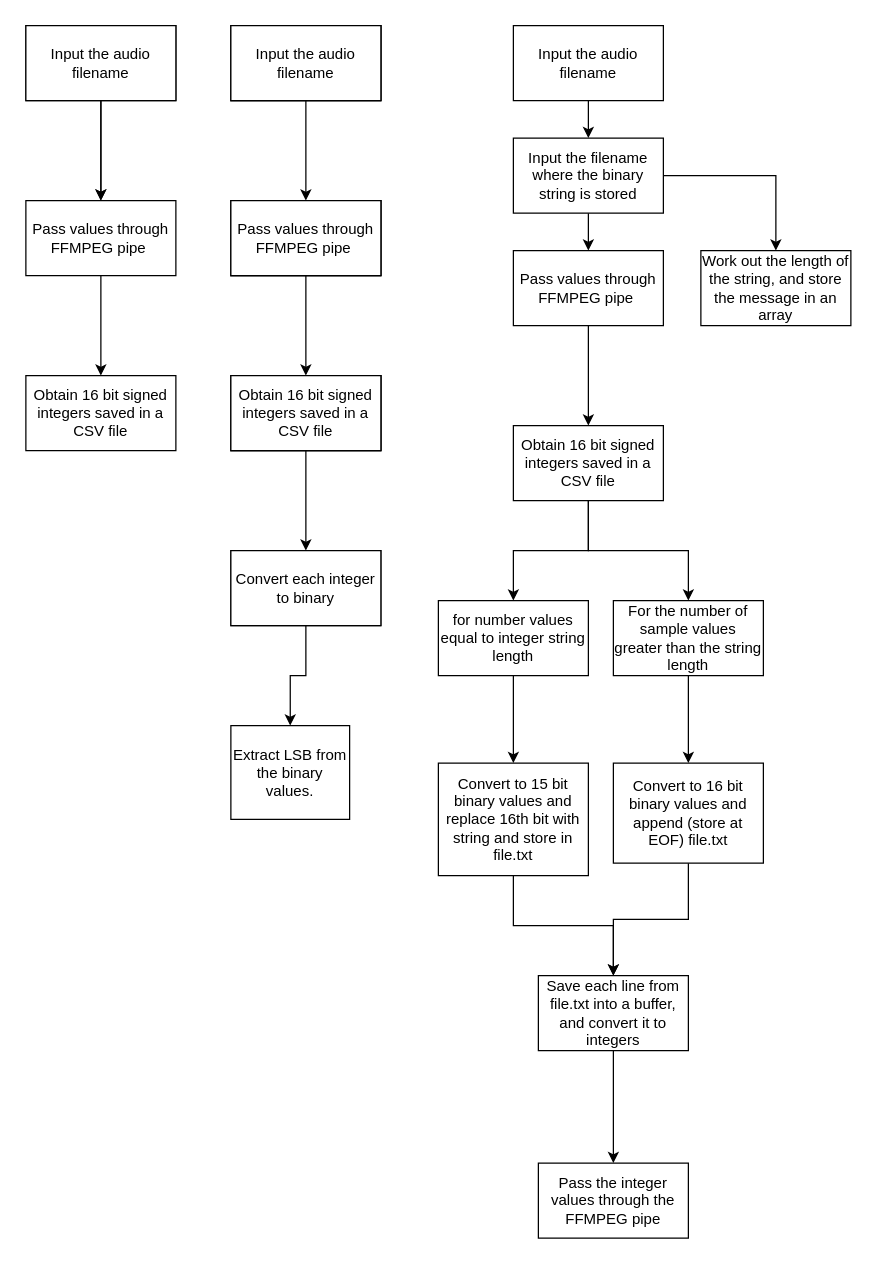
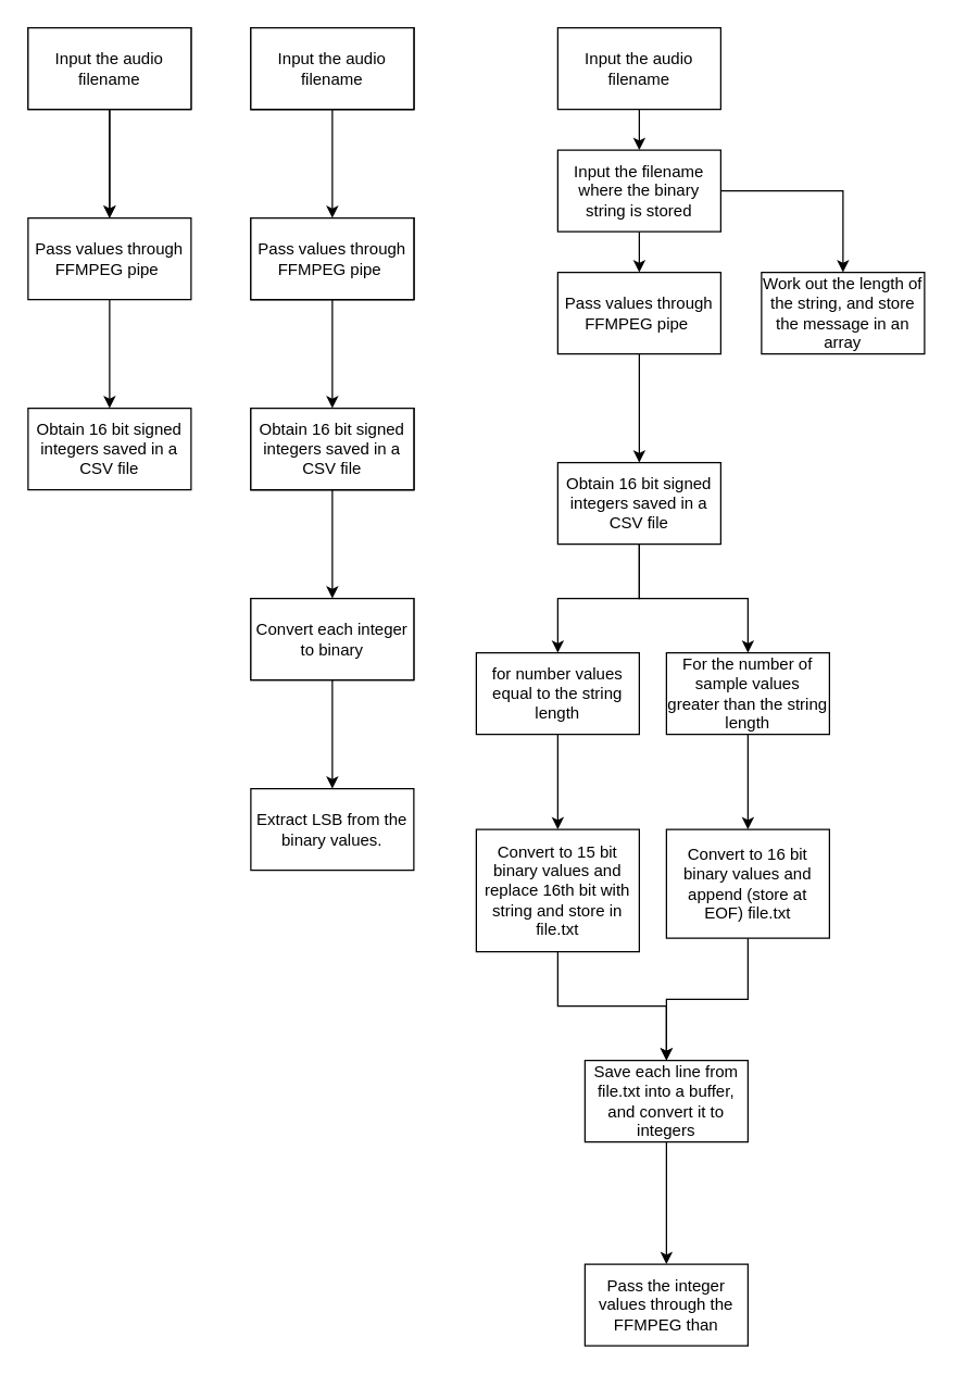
  <mxCell id="0" />
  <mxCell id="1" parent="0" />
  <mxCell id="2" value="" style="edgeStyle=orthogonalEdgeStyle;rounded=0;orthogonalLoop=1;jettySize=auto;html=1;" edge="1" parent="1" source="3" target="5"><mxGeometry relative="1" as="geometry" /></mxCell>
  <mxCell id="3" value="Input the audio filename" style="rounded=0;whiteSpace=wrap;html=1;" vertex="1" parent="1"><mxGeometry x="20" y="20" width="120" height="60" as="geometry" /></mxCell>
  <mxCell id="4" value="" style="edgeStyle=orthogonalEdgeStyle;rounded=0;orthogonalLoop=1;jettySize=auto;html=1;" edge="1" parent="1" source="5" target="6"><mxGeometry relative="1" as="geometry" /></mxCell>
  <mxCell id="5" value="&lt;span&gt;Pass values through FFMPEG pipe&amp;nbsp;&lt;/span&gt;" style="whiteSpace=wrap;html=1;rounded=0;" vertex="1" parent="1"><mxGeometry x="20" y="160" width="120" height="60" as="geometry" /></mxCell>
  <mxCell id="6" value="Obtain 16 bit signed integers saved in a CSV file" style="whiteSpace=wrap;html=1;rounded=0;" vertex="1" parent="1"><mxGeometry x="20" y="300" width="120" height="60" as="geometry" /></mxCell>
  <mxCell id="7" value="Input the audio filename" style="rounded=0;whiteSpace=wrap;html=1;" vertex="1" parent="1"><mxGeometry x="20" y="20" width="120" height="60" as="geometry" /></mxCell>
  <mxCell id="8" value="" style="edgeStyle=orthogonalEdgeStyle;rounded=0;orthogonalLoop=1;jettySize=auto;html=1;" edge="1" source="7" parent="1"><mxGeometry relative="1" as="geometry"><mxPoint x="80" y="160" as="targetPoint" /></mxGeometry></mxCell>
  <mxCell id="9" value="" style="edgeStyle=orthogonalEdgeStyle;rounded=0;orthogonalLoop=1;jettySize=auto;html=1;" edge="1" parent="1" source="10" target="12"><mxGeometry relative="1" as="geometry" /></mxCell>
  <mxCell id="10" value="&lt;span&gt;Pass values through FFMPEG pipe&amp;nbsp;&lt;/span&gt;" style="whiteSpace=wrap;html=1;rounded=0;" vertex="1" parent="1"><mxGeometry x="184" y="160" width="120" height="60" as="geometry" /></mxCell>
  <mxCell id="11" value="" style="edgeStyle=orthogonalEdgeStyle;rounded=0;orthogonalLoop=1;jettySize=auto;html=1;" edge="1" parent="1" source="12" target="16"><mxGeometry relative="1" as="geometry" /></mxCell>
  <mxCell id="12" value="Obtain 16 bit signed integers saved in a CSV file" style="whiteSpace=wrap;html=1;rounded=0;" vertex="1" parent="1"><mxGeometry x="184" y="300" width="120" height="60" as="geometry" /></mxCell>
  <mxCell id="13" value="Input the audio filename" style="rounded=0;whiteSpace=wrap;html=1;" vertex="1" parent="1"><mxGeometry x="184" y="20" width="120" height="60" as="geometry" /></mxCell>
  <mxCell id="14" value="" style="edgeStyle=orthogonalEdgeStyle;rounded=0;orthogonalLoop=1;jettySize=auto;html=1;" edge="1" parent="1" source="13"><mxGeometry relative="1" as="geometry"><mxPoint x="244" y="160" as="targetPoint" /></mxGeometry></mxCell>
  <mxCell id="15" value="" style="edgeStyle=orthogonalEdgeStyle;rounded=0;orthogonalLoop=1;jettySize=auto;html=1;" edge="1" parent="1" source="16" target="17"><mxGeometry relative="1" as="geometry" /></mxCell>
  <mxCell id="16" value="Convert each integer to binary" style="whiteSpace=wrap;html=1;rounded=0;" vertex="1" parent="1"><mxGeometry x="184" y="440" width="120" height="60" as="geometry" /></mxCell>
- <mxCell id="17" value="Extract LSB from the binary values." style="whiteSpace=wrap;html=1;rounded=0;" vertex="1" parent="1"><mxGeometry x="184" y="580" width="95" height="75" as="geometry" /></mxCell>
+ <mxCell id="17" value="Extract LSB from the binary values." style="whiteSpace=wrap;html=1;rounded=0;" vertex="1" parent="1"><mxGeometry x="184" y="580" width="120" height="60" as="geometry" /></mxCell>
  <mxCell id="18" value="Input the audio filename" style="rounded=0;whiteSpace=wrap;html=1;" vertex="1" parent="1"><mxGeometry x="184" y="20" width="120" height="60" as="geometry" /></mxCell>
  <mxCell id="19" value="&lt;span&gt;Pass values through FFMPEG pipe&amp;nbsp;&lt;/span&gt;" style="whiteSpace=wrap;html=1;rounded=0;" vertex="1" parent="1"><mxGeometry x="184" y="160" width="120" height="60" as="geometry" /></mxCell>
  <mxCell id="20" value="Obtain 16 bit signed integers saved in a CSV file" style="whiteSpace=wrap;html=1;rounded=0;" vertex="1" parent="1"><mxGeometry x="184" y="300" width="120" height="60" as="geometry" /></mxCell>
  <mxCell id="21" value="Input the audio filename" style="rounded=0;whiteSpace=wrap;html=1;" vertex="1" parent="1"><mxGeometry x="184" y="20" width="120" height="60" as="geometry" /></mxCell>
  <mxCell id="22" value="&lt;span&gt;Pass values through FFMPEG pipe&amp;nbsp;&lt;/span&gt;" style="whiteSpace=wrap;html=1;rounded=0;" vertex="1" parent="1"><mxGeometry x="184" y="160" width="120" height="60" as="geometry" /></mxCell>
  <mxCell id="23" value="Obtain 16 bit signed integers saved in a CSV file" style="whiteSpace=wrap;html=1;rounded=0;" vertex="1" parent="1"><mxGeometry x="184" y="300" width="120" height="60" as="geometry" /></mxCell>
  <mxCell id="24" value="Convert each integer to binary" style="whiteSpace=wrap;html=1;rounded=0;" vertex="1" parent="1"><mxGeometry x="184" y="440" width="120" height="60" as="geometry" /></mxCell>
  <mxCell id="25" style="edgeStyle=orthogonalEdgeStyle;rounded=0;orthogonalLoop=1;jettySize=auto;html=1;exitX=0.5;exitY=1;exitDx=0;exitDy=0;entryX=0.5;entryY=0;entryDx=0;entryDy=0;" edge="1" parent="1" source="26" target="38"><mxGeometry relative="1" as="geometry" /></mxCell>
  <mxCell id="26" value="Input the audio filename" style="rounded=0;whiteSpace=wrap;html=1;" vertex="1" parent="1"><mxGeometry x="410" y="20" width="120" height="60" as="geometry" /></mxCell>
  <mxCell id="27" value="" style="edgeStyle=orthogonalEdgeStyle;rounded=0;orthogonalLoop=1;jettySize=auto;html=1;" edge="1" parent="1" source="28" target="31"><mxGeometry relative="1" as="geometry" /></mxCell>
  <mxCell id="28" value="&lt;span&gt;Pass values through FFMPEG pipe&amp;nbsp;&lt;/span&gt;" style="whiteSpace=wrap;html=1;rounded=0;" vertex="1" parent="1"><mxGeometry x="410" y="200" width="120" height="60" as="geometry" /></mxCell>
  <mxCell id="29" value="" style="edgeStyle=orthogonalEdgeStyle;rounded=0;orthogonalLoop=1;jettySize=auto;html=1;" edge="1" parent="1" source="31" target="33"><mxGeometry relative="1" as="geometry" /></mxCell>
  <mxCell id="30" style="edgeStyle=orthogonalEdgeStyle;rounded=0;orthogonalLoop=1;jettySize=auto;html=1;exitX=0.5;exitY=1;exitDx=0;exitDy=0;entryX=0.5;entryY=0;entryDx=0;entryDy=0;" edge="1" parent="1" source="31" target="35"><mxGeometry relative="1" as="geometry" /></mxCell>
  <mxCell id="31" value="Obtain 16 bit signed integers saved in a CSV file" style="whiteSpace=wrap;html=1;rounded=0;" vertex="1" parent="1"><mxGeometry x="410" y="340" width="120" height="60" as="geometry" /></mxCell>
  <mxCell id="32" style="edgeStyle=orthogonalEdgeStyle;rounded=0;orthogonalLoop=1;jettySize=auto;html=1;exitX=0.5;exitY=1;exitDx=0;exitDy=0;entryX=0.5;entryY=0;entryDx=0;entryDy=0;" edge="1" parent="1" source="33" target="41"><mxGeometry relative="1" as="geometry" /></mxCell>
- <mxCell id="33" value="for number values equal to integer string length" style="whiteSpace=wrap;html=1;rounded=0;" vertex="1" parent="1"><mxGeometry x="350" y="480" width="120" height="60" as="geometry" /></mxCell>
+ <mxCell id="33" value="for number values equal to the string length" style="whiteSpace=wrap;html=1;rounded=0;" vertex="1" parent="1"><mxGeometry x="350" y="480" width="120" height="60" as="geometry" /></mxCell>
  <mxCell id="34" style="edgeStyle=orthogonalEdgeStyle;rounded=0;orthogonalLoop=1;jettySize=auto;html=1;entryX=0.5;entryY=0;entryDx=0;entryDy=0;" edge="1" parent="1" source="35" target="43"><mxGeometry relative="1" as="geometry"><mxPoint x="550" y="590" as="targetPoint" /></mxGeometry></mxCell>
  <mxCell id="35" value="For the number of sample values greater than the string length" style="whiteSpace=wrap;html=1;rounded=0;" vertex="1" parent="1"><mxGeometry x="490" y="480" width="120" height="60" as="geometry" /></mxCell>
  <mxCell id="36" style="edgeStyle=orthogonalEdgeStyle;rounded=0;orthogonalLoop=1;jettySize=auto;html=1;exitX=0.5;exitY=1;exitDx=0;exitDy=0;entryX=0.5;entryY=0;entryDx=0;entryDy=0;" edge="1" parent="1" source="38" target="28"><mxGeometry relative="1" as="geometry" /></mxCell>
  <mxCell id="37" style="edgeStyle=orthogonalEdgeStyle;rounded=0;orthogonalLoop=1;jettySize=auto;html=1;entryX=0.5;entryY=0;entryDx=0;entryDy=0;" edge="1" parent="1" source="38" target="39"><mxGeometry relative="1" as="geometry"><mxPoint x="620" y="210" as="targetPoint" /></mxGeometry></mxCell>
  <mxCell id="38" value="Input the filename where the binary string is stored" style="rounded=0;whiteSpace=wrap;html=1;" vertex="1" parent="1"><mxGeometry x="410" y="110" width="120" height="60" as="geometry" /></mxCell>
  <mxCell id="39" value="Work out the length of the string, and store the message in an array" style="rounded=0;whiteSpace=wrap;html=1;" vertex="1" parent="1"><mxGeometry x="560" y="200" width="120" height="60" as="geometry" /></mxCell>
  <mxCell id="40" style="edgeStyle=orthogonalEdgeStyle;rounded=0;orthogonalLoop=1;jettySize=auto;html=1;exitX=0.5;exitY=1;exitDx=0;exitDy=0;entryX=0.5;entryY=0;entryDx=0;entryDy=0;" edge="1" parent="1" source="41" target="45"><mxGeometry relative="1" as="geometry"><Array as="points"><mxPoint x="410" y="740" /><mxPoint x="490" y="740" /></Array></mxGeometry></mxCell>
  <mxCell id="41" value="Convert to 15 bit binary values and replace 16th bit with string and store in file.txt" style="rounded=0;whiteSpace=wrap;html=1;" vertex="1" parent="1"><mxGeometry x="350" y="610" width="120" height="90" as="geometry" /></mxCell>
  <mxCell id="42" style="edgeStyle=orthogonalEdgeStyle;rounded=0;orthogonalLoop=1;jettySize=auto;html=1;exitX=0.5;exitY=1;exitDx=0;exitDy=0;entryX=0.5;entryY=0;entryDx=0;entryDy=0;" edge="1" parent="1" source="43" target="45"><mxGeometry relative="1" as="geometry" /></mxCell>
  <mxCell id="43" value="Convert to 16 bit binary values and append (store at EOF) file.txt" style="rounded=0;whiteSpace=wrap;html=1;" vertex="1" parent="1"><mxGeometry x="490" y="610" width="120" height="80" as="geometry" /></mxCell>
  <mxCell id="44" style="edgeStyle=orthogonalEdgeStyle;rounded=0;orthogonalLoop=1;jettySize=auto;html=1;exitX=0.5;exitY=1;exitDx=0;exitDy=0;entryX=0.5;entryY=0;entryDx=0;entryDy=0;" edge="1" parent="1" source="45" target="47"><mxGeometry relative="1" as="geometry"><mxPoint x="490" y="910" as="targetPoint" /></mxGeometry></mxCell>
  <mxCell id="45" value="Save each line from file.txt into a buffer, and convert it to integers" style="rounded=0;whiteSpace=wrap;html=1;" vertex="1" parent="1"><mxGeometry x="430" y="780" width="120" height="60" as="geometry" /></mxCell>
  <mxCell id="46" style="edgeStyle=orthogonalEdgeStyle;rounded=0;orthogonalLoop=1;jettySize=auto;html=1;exitX=0.5;exitY=1;exitDx=0;exitDy=0;" edge="1" parent="1" source="45" target="45"><mxGeometry relative="1" as="geometry" /></mxCell>
- <mxCell id="47" value="Pass the integer values through the FFMPEG pipe" style="rounded=0;whiteSpace=wrap;html=1;" vertex="1" parent="1"><mxGeometry x="430" y="930" width="120" height="60" as="geometry" /></mxCell>
+ <mxCell id="47" value="Pass the integer values through the FFMPEG than" style="rounded=0;whiteSpace=wrap;html=1;" vertex="1" parent="1"><mxGeometry x="430" y="930" width="120" height="60" as="geometry" /></mxCell>
